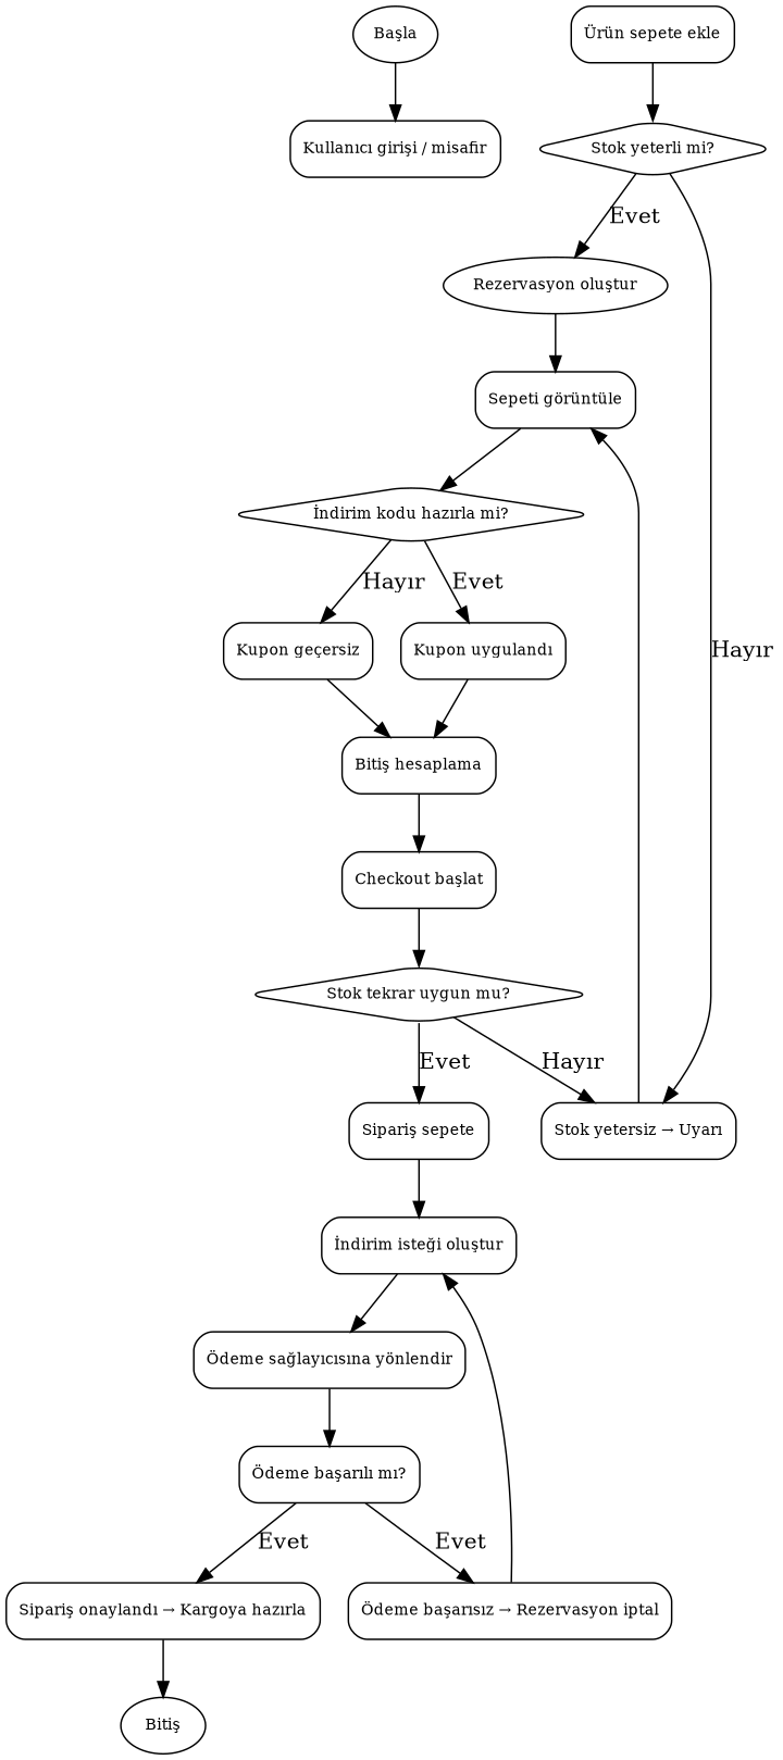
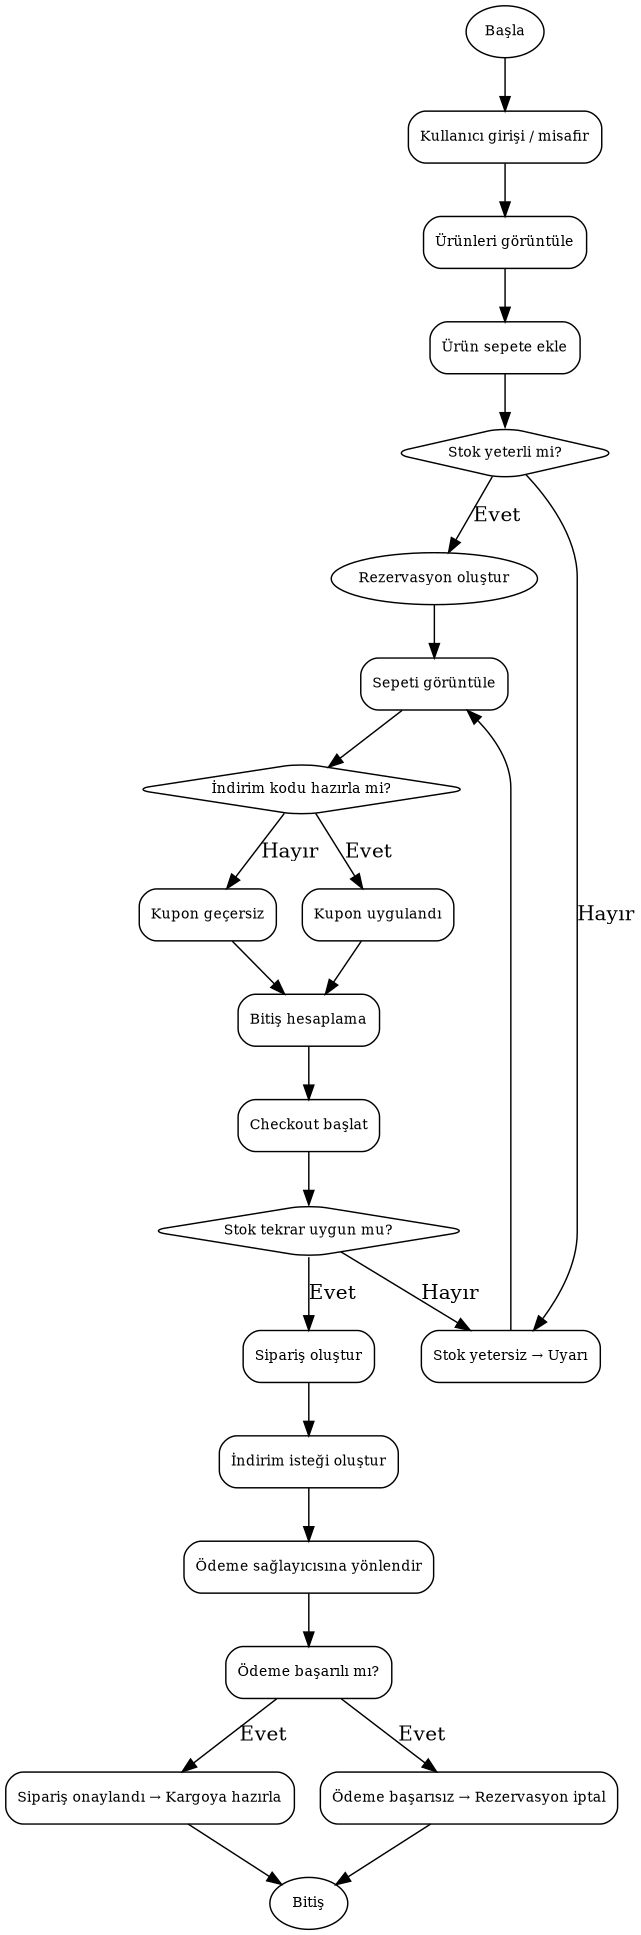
  digraph {
    rankdir=TB
    node [fontsize=10 shape=box style=rounded]
    n1 [label="Başla" shape=oval]
    n2 [label="Kullanıcı girişi / misafir"]
+   n3 [label="Ürünleri görüntüle"]
    n4 [label="Ürün sepete ekle"]
    n5 [label="Stok yeterli mi?" shape=diamond]
    n6 [label="Rezervasyon oluştur" shape=ellipse]
    n7 [label="Stok yetersiz → Uyarı"]
    n8 [label="Sepeti görüntüle"]
    n9 [label="İndirim kodu hazırla mi?" shape=diamond]
    n10 [label="Kupon uygulandı"]
    n11 [label="Kupon geçersiz"]
    n12 [label="Bitiş hesaplama"]
    n13 [label="Checkout başlat"]
    n14 [label="Stok tekrar uygun mu?" shape=diamond]
-   n15 [label="Sipariş sepete"]
+   n15 [label="Sipariş oluştur"]
    n16 [label="İndirim isteği oluştur"]
    n17 [label="Ödeme sağlayıcısına yönlendir"]
    n18 [label="Ödeme başarılı mı?"]
    n19 [label="Sipariş onaylandı → Kargoya hazırla"]
    n20 [label="Ödeme başarısız → Rezervasyon iptal"]
    n21 [label="Bitiş" shape=oval]
    n1 -> n2
+   n2 -> n3
+   n3 -> n4
    n4 -> n5
    n5 -> n6 [label=Evet]
    n5 -> n7 [label="Hayır"]
    n6 -> n8
    n7 -> n8
    n8 -> n9
    n9 -> n10 [label=Evet]
    n9 -> n11 [label="Hayır"]
    n10 -> n12
    n11 -> n12
    n12 -> n13
    n13 -> n14
    n14 -> n7 [label="Hayır"]
    n14 -> n15 [label=Evet]
    n15 -> n16
    n16 -> n17
    n17 -> n18
    n18 -> n19 [label=Evet]
    n18 -> n20 [label=Evet]
    n19 -> n21
-   n20 -> n16
+   n20 -> n21
  }
